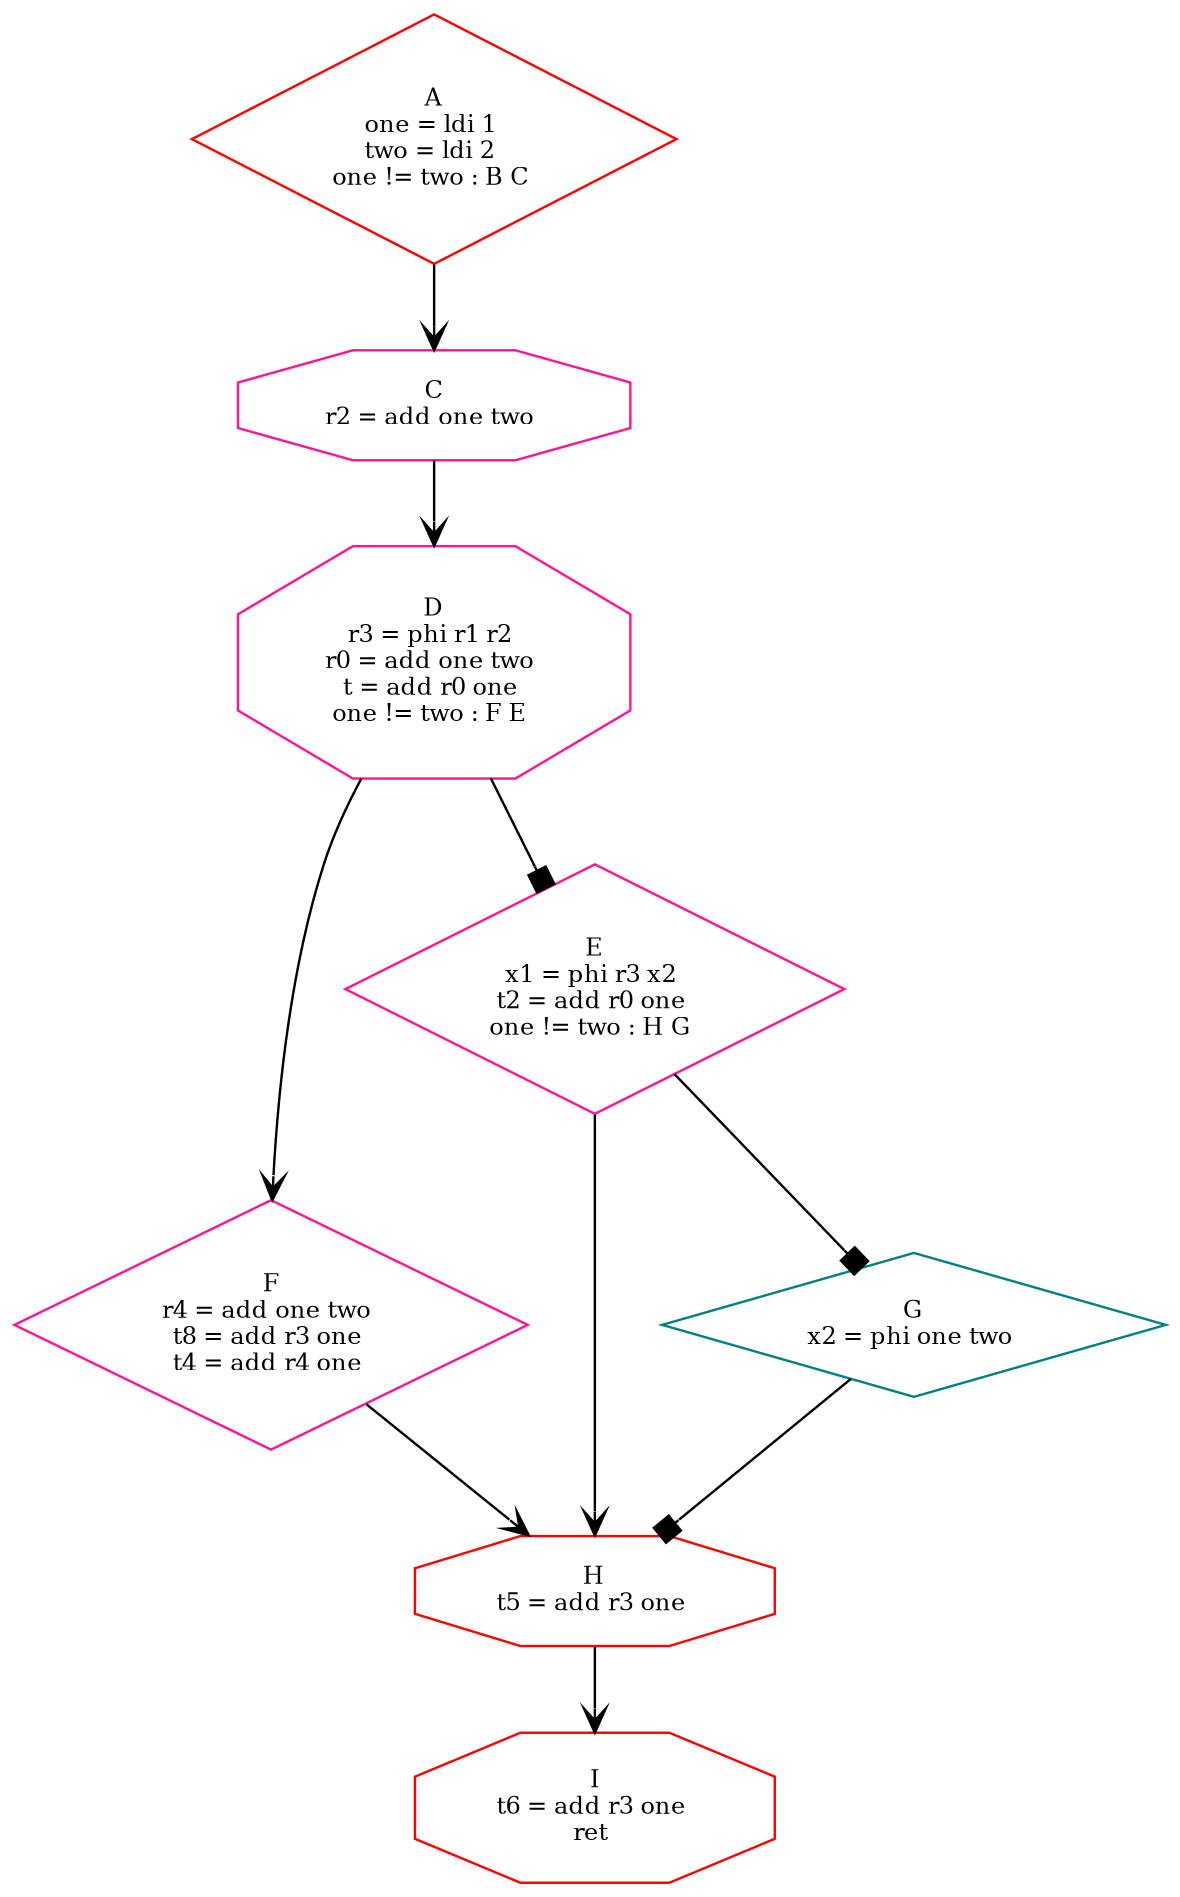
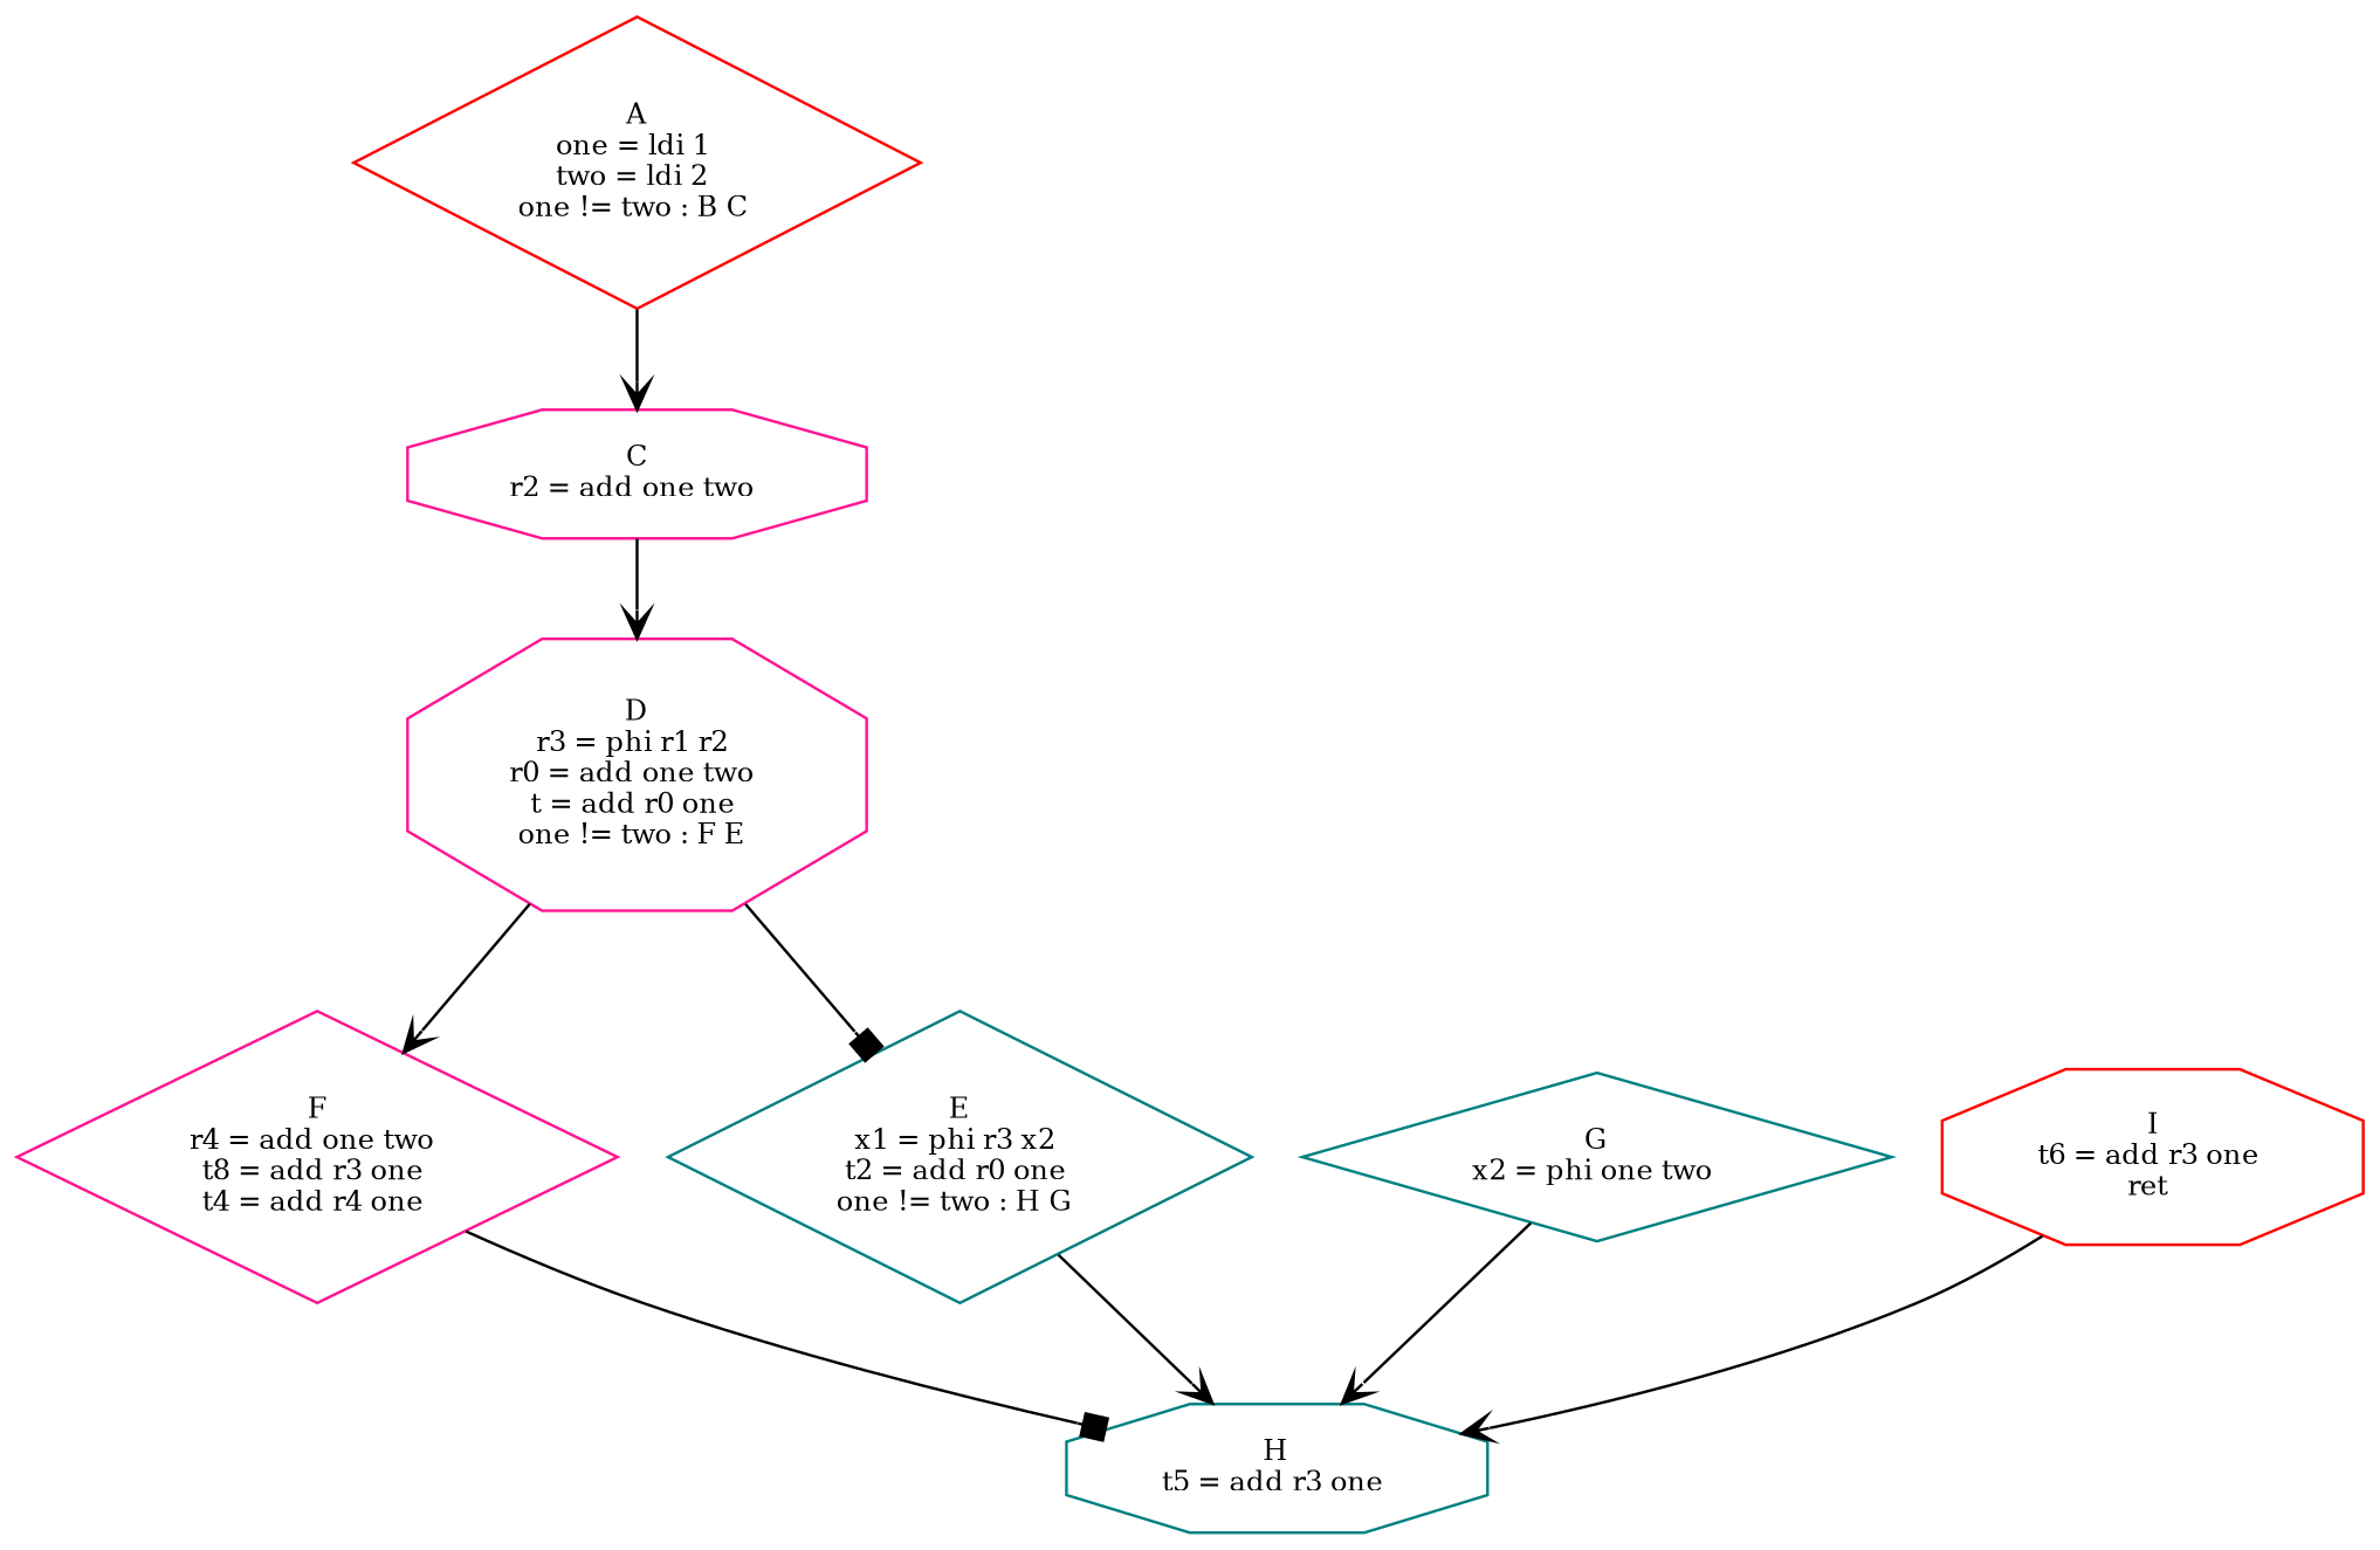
  digraph {
    node [color=deeppink fontsize=10 shape=diamond]
    edge [arrowhead=vee]
    n1 [color=red label="A\none = ldi 1 \ntwo = ldi 2 \none != two : B C \n"]
    n2 [label="C\nr2 = add one two \n" shape=octagon]
    n3 [label="D\nr3 = phi r1 r2 \nr0 = add one two \nt = add r0 one \none != two : F E \n" shape=octagon]
    n4 [label="F\nr4 = add one two \nt8 = add r3 one \nt4 = add r4 one \n"]
-   n5 [label="E\nx1 = phi r3 x2 \nt2 = add r0 one \none != two : H G \n"]
-   n6 [color=red label="H\nt5 = add r3 one \n" shape=octagon]
+   n5 [color=teal label="E\nx1 = phi r3 x2 \nt2 = add r0 one \none != two : H G \n"]
+   n6 [color=teal label="H\nt5 = add r3 one \n" shape=octagon]
    n7 [color=teal label="G\nx2 = phi one two \n"]
    n8 [color=red label="I\nt6 = add r3 one \nret \n" shape=octagon]
    n1 -> n2
    n2 -> n3
    n3 -> n4
    n3 -> n5 [arrowhead=box]
-   n4 -> n6
+   n4 -> n6 [arrowhead=box]
    n5 -> n6
-   n5 -> n7 [arrowhead=box]
-   n6 -> n8
-   n7 -> n6 [arrowhead=box]
+   n8 -> n6
+   n7 -> n6
  }
